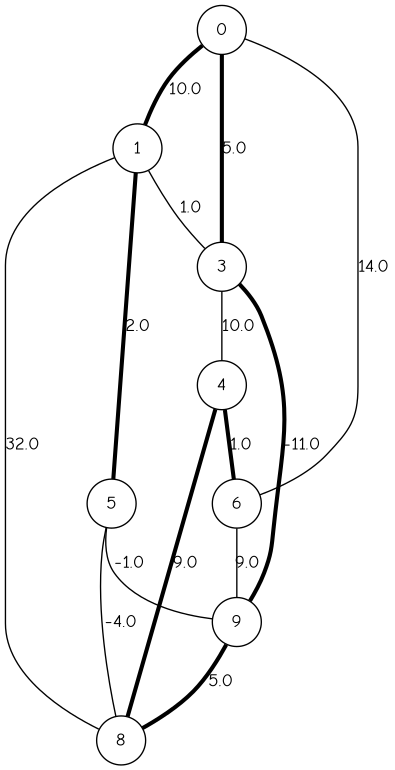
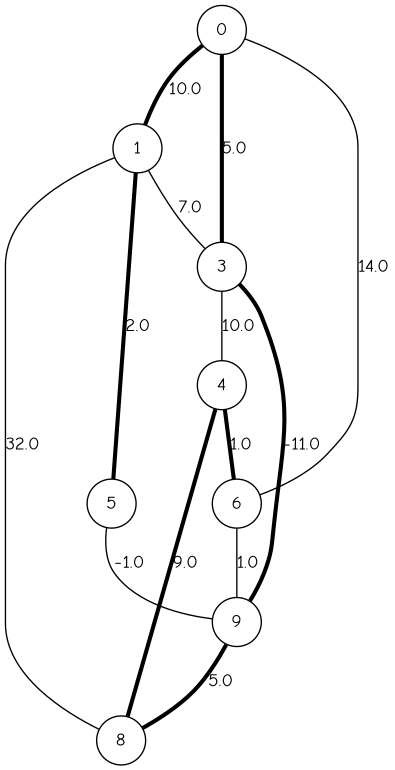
  graph {
    fontname="Comic Neue"
    node [fontname="Comic Neue" shape=circle]
    edge [fontname="Comic Neue"]
    n1 [label=0]
    n2 [label=1]
    n3 [label=3]
    n4 [label=6]
    n5 [label=5]
    n6 [label=8]
    n7 [label=4]
    n8 [label=9]
    n1 -- n2 [label=10.0 penwidth=3]
    n1 -- n3 [label=5.0 penwidth=3]
    n1 -- n4 [label=14.0]
-   n2 -- n3 [label=1.0]
+   n2 -- n3 [label=7.0]
    n2 -- n5 [label=2.0 penwidth=3]
    n2 -- n6 [label=32.0]
    n3 -- n7 [label=10.0]
    n3 -- n8 [label=-11.0 penwidth=3]
-   n4 -- n8 [label=9.0]
-   n5 -- n6 [label=-4.0]
+   n4 -- n8 [label=1.0]
    n5 -- n8 [label=-1.0]
    n7 -- n4 [label=1.0 penwidth=3]
    n7 -- n6 [label=9.0 penwidth=3]
    n8 -- n6 [label=5.0 penwidth=3]
  }
